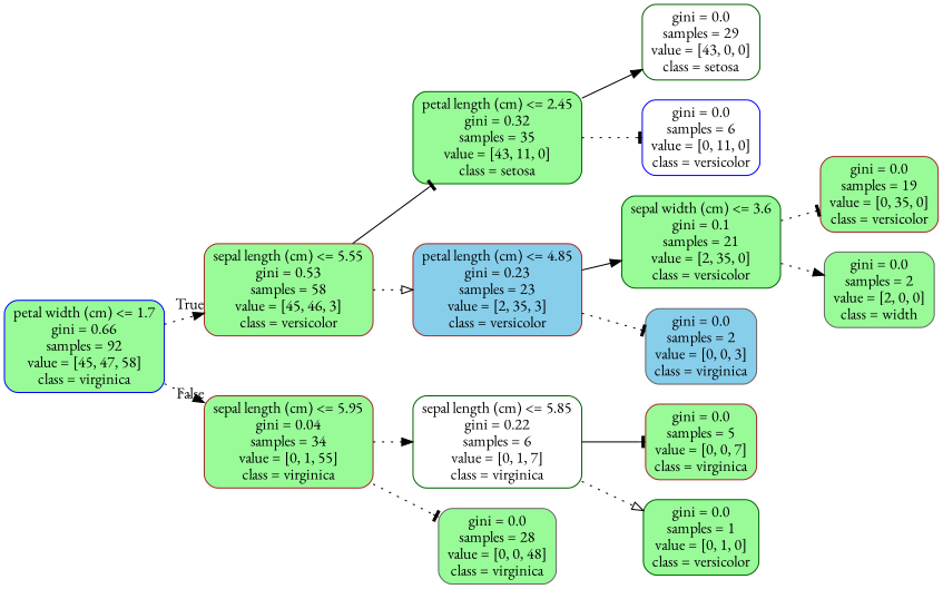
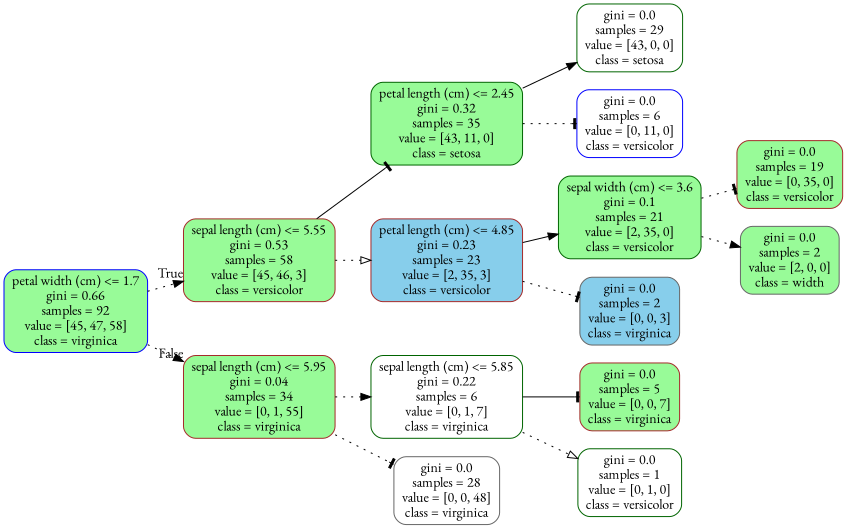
  digraph {
    fontname="EB Garamond"
    rankdir=LR
    node [color=brown fillcolor=palegreen fontname="EB Garamond" shape=box style="filled, rounded"]
    edge [arrowhead=normal fontname="EB Garamond" style=dotted]
    n1 [color=blue label="petal width (cm) <= 1.7\ngini = 0.66\nsamples = 92\nvalue = [45, 47, 58]\nclass = virginica"]
    n2 [label="sepal length (cm) <= 5.55\ngini = 0.53\nsamples = 58\nvalue = [45, 46, 3]\nclass = versicolor"]
    n3 [label="sepal length (cm) <= 5.95\ngini = 0.04\nsamples = 34\nvalue = [0, 1, 55]\nclass = virginica"]
    n4 [color=darkgreen label="petal length (cm) <= 2.45\ngini = 0.32\nsamples = 35\nvalue = [43, 11, 0]\nclass = setosa"]
    n5 [fillcolor=skyblue label="petal length (cm) <= 4.85\ngini = 0.23\nsamples = 23\nvalue = [2, 35, 3]\nclass = versicolor"]
    n6 [color=darkgreen fillcolor=white label="sepal length (cm) <= 5.85\ngini = 0.22\nsamples = 6\nvalue = [0, 1, 7]\nclass = virginica"]
-   n7 [color=gray40 label="gini = 0.0\nsamples = 28\nvalue = [0, 0, 48]\nclass = virginica"]
+   n7 [color=gray40 fillcolor=white label="gini = 0.0\nsamples = 28\nvalue = [0, 0, 48]\nclass = virginica"]
    n8 [color=darkgreen fillcolor=white label="gini = 0.0\nsamples = 29\nvalue = [43, 0, 0]\nclass = setosa"]
    n9 [color=blue fillcolor=white label="gini = 0.0\nsamples = 6\nvalue = [0, 11, 0]\nclass = versicolor"]
    n10 [color=darkgreen label="sepal width (cm) <= 3.6\ngini = 0.1\nsamples = 21\nvalue = [2, 35, 0]\nclass = versicolor"]
    n11 [color=gray40 fillcolor=skyblue label="gini = 0.0\nsamples = 2\nvalue = [0, 0, 3]\nclass = virginica"]
    n12 [label="gini = 0.0\nsamples = 19\nvalue = [0, 35, 0]\nclass = versicolor"]
    n13 [color=gray40 label="gini = 0.0\nsamples = 2\nvalue = [2, 0, 0]\nclass = width"]
    n14 [label="gini = 0.0\nsamples = 5\nvalue = [0, 0, 7]\nclass = virginica"]
-   n15 [color=darkgreen label="gini = 0.0\nsamples = 1\nvalue = [0, 1, 0]\nclass = versicolor"]
+   n15 [color=darkgreen fillcolor=white label="gini = 0.0\nsamples = 1\nvalue = [0, 1, 0]\nclass = versicolor"]
    n1 -> n2 [headlabel=True labelangle=45 labeldistance=2.5]
    n1 -> n3 [headlabel=False labelangle=-45 labeldistance=2.5]
    n2 -> n4 [arrowhead=tee style=solid]
    n2 -> n5 [arrowhead=onormal]
    n3 -> n6
    n3 -> n7 [arrowhead=tee]
    n4 -> n8 [style=solid]
    n4 -> n9 [arrowhead=tee]
    n5 -> n10 [style=solid]
    n5 -> n11 [arrowhead=tee]
    n6 -> n14 [arrowhead=tee style=solid]
    n6 -> n15 [arrowhead=onormal]
    n10 -> n12 [arrowhead=tee]
    n10 -> n13
  }
